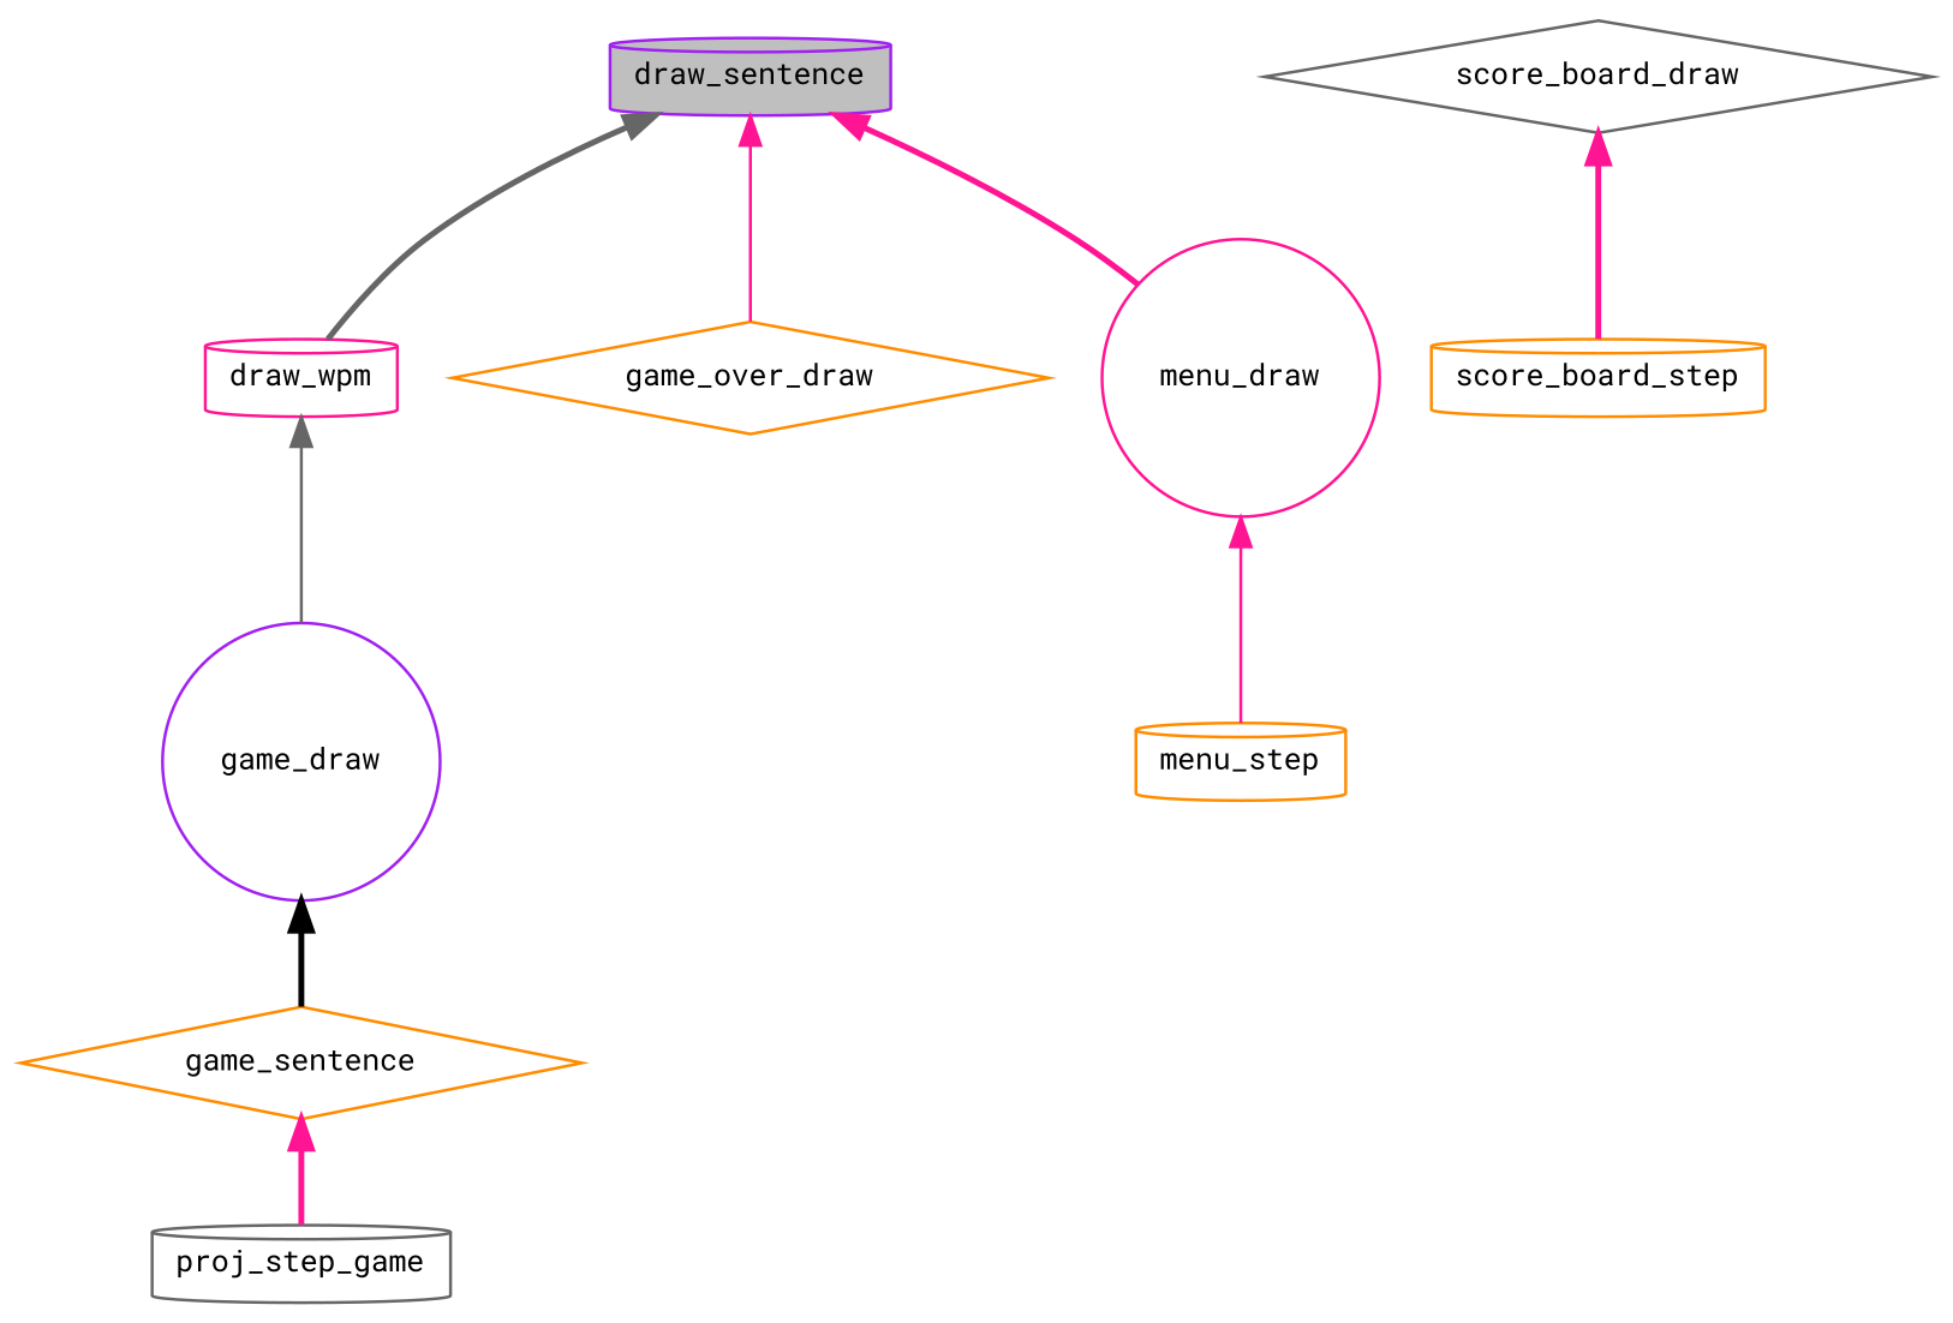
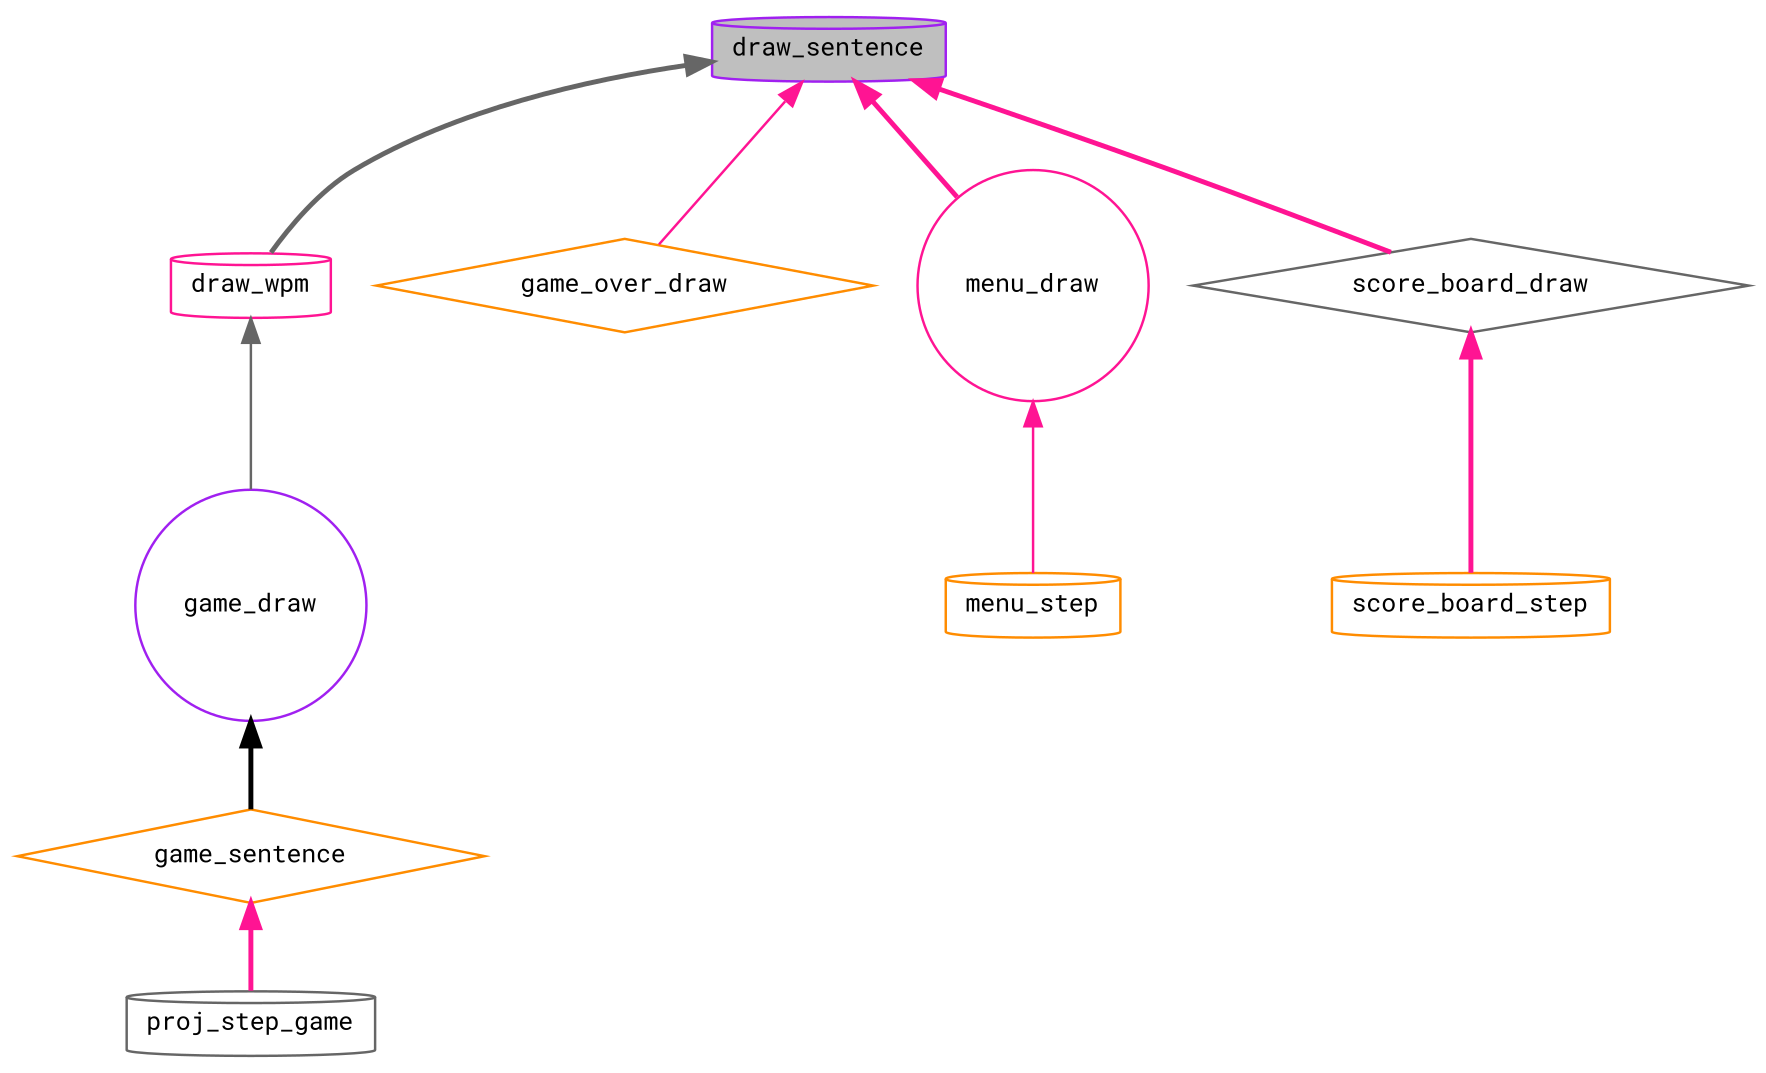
  digraph {
    fontname="Roboto Mono"
    rankdir=TB
    node [color=darkorange fillcolor=white fontname="Roboto Mono" fontsize=10 shape=cylinder style=filled]
    edge [color=deeppink dir=back fontname="Roboto Mono" fontsize=10 labelfontname=Helvetica labelfontsize=10 style=bold]
    n1 [color=purple fillcolor=grey75 fontcolor=black height=0.2 label=draw_sentence width=0.4]
    n2 [color=deeppink height=0.2 label=draw_wpm width=0.4]
    n3 [height=0.2 label=game_over_draw shape=diamond width=0.4]
    n4 [color=deeppink height=0.2 label=menu_draw shape=circle width=0.4]
    n5 [color=gray40 height=0.2 label=score_board_draw shape=diamond width=0.4]
    n6 [color=purple height=0.2 label=game_draw shape=circle width=0.4]
    n7 [height=0.2 label=menu_step width=0.4]
    n8 [height=0.2 label=score_board_step width=0.4]
    n9 [height=0.2 label=game_sentence shape=diamond width=0.4]
    n10 [color=gray40 height=0.2 label=proj_step_game width=0.4]
    n1 -> n2 [color=gray40]
    n1 -> n3 [style=solid]
    n1 -> n4
+   n1 -> n5
    n2 -> n6 [color=gray40 style=solid]
    n4 -> n7 [style=solid]
    n5 -> n8
    n6 -> n9 [color=black]
    n9 -> n10
  }
